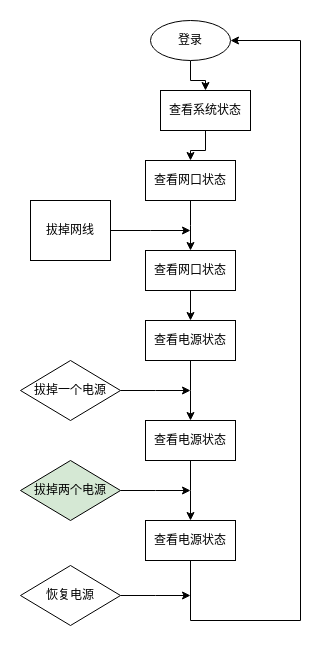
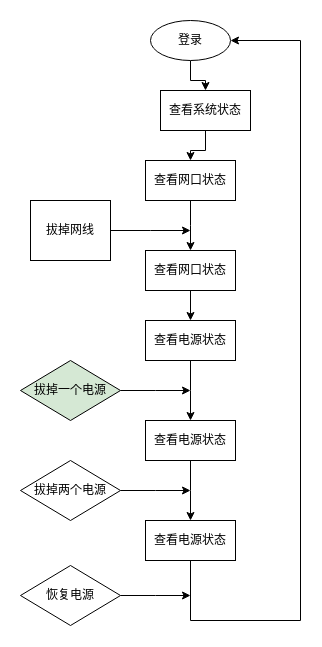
  <mxCell id="0" />
  <mxCell id="1" parent="0" />
  <mxCell id="2" style="edgeStyle=orthogonalEdgeStyle;rounded=0;orthogonalLoop=1;jettySize=auto;html=1;exitX=0.5;exitY=1;exitDx=0;exitDy=0;" edge="1" parent="1" source="3" target="5"><mxGeometry relative="1" as="geometry"><mxPoint x="190" y="90" as="targetPoint" /></mxGeometry></mxCell>
  <mxCell id="3" value="登录" style="ellipse;whiteSpace=wrap;html=1;" vertex="1" parent="1"><mxGeometry x="150" y="20" width="80" height="40" as="geometry" /></mxCell>
  <mxCell id="4" style="edgeStyle=orthogonalEdgeStyle;rounded=0;orthogonalLoop=1;jettySize=auto;html=1;exitX=0.5;exitY=1;exitDx=0;exitDy=0;" edge="1" parent="1" source="5" target="7"><mxGeometry relative="1" as="geometry"><mxPoint x="190" y="180" as="targetPoint" /></mxGeometry></mxCell>
  <mxCell id="5" value="查看系统状态" style="rounded=0;whiteSpace=wrap;html=1;" vertex="1" parent="1"><mxGeometry x="160" y="90" width="90" height="40" as="geometry" /></mxCell>
  <mxCell id="6" style="edgeStyle=orthogonalEdgeStyle;rounded=0;orthogonalLoop=1;jettySize=auto;html=1;exitX=0.5;exitY=1;exitDx=0;exitDy=0;" edge="1" parent="1" source="7"><mxGeometry relative="1" as="geometry"><mxPoint x="190" y="250" as="targetPoint" /></mxGeometry></mxCell>
  <mxCell id="7" value="查看网口状态" style="rounded=0;whiteSpace=wrap;html=1;" vertex="1" parent="1"><mxGeometry x="145" y="160" width="90" height="40" as="geometry" /></mxCell>
  <mxCell id="8" style="edgeStyle=orthogonalEdgeStyle;rounded=0;orthogonalLoop=1;jettySize=auto;html=1;exitX=1;exitY=0.5;exitDx=0;exitDy=0;" edge="1" parent="1" source="9"><mxGeometry relative="1" as="geometry"><mxPoint x="190" y="230" as="targetPoint" /></mxGeometry></mxCell>
  <mxCell id="9" value="拔掉网线" style="whiteSpace=wrap;html=1;rounded=0;" vertex="1" parent="1"><mxGeometry x="30" y="200" width="80" height="60" as="geometry" /></mxCell>
  <mxCell id="10" style="edgeStyle=orthogonalEdgeStyle;rounded=0;orthogonalLoop=1;jettySize=auto;html=1;exitX=0.5;exitY=1;exitDx=0;exitDy=0;" edge="1" parent="1" source="11"><mxGeometry relative="1" as="geometry"><mxPoint x="190" y="320" as="targetPoint" /></mxGeometry></mxCell>
  <mxCell id="11" value="查看网口状态" style="rounded=0;whiteSpace=wrap;html=1;" vertex="1" parent="1"><mxGeometry x="145" y="250" width="90" height="40" as="geometry" /></mxCell>
  <mxCell id="12" style="edgeStyle=orthogonalEdgeStyle;rounded=0;orthogonalLoop=1;jettySize=auto;html=1;exitX=0.5;exitY=1;exitDx=0;exitDy=0;" edge="1" parent="1" source="13"><mxGeometry relative="1" as="geometry"><mxPoint x="190" y="420" as="targetPoint" /></mxGeometry></mxCell>
  <mxCell id="13" value="查看电源状态" style="rounded=0;whiteSpace=wrap;html=1;" vertex="1" parent="1"><mxGeometry x="145" y="320" width="90" height="40" as="geometry" /></mxCell>
  <mxCell id="14" style="edgeStyle=orthogonalEdgeStyle;rounded=0;orthogonalLoop=1;jettySize=auto;html=1;exitX=1;exitY=0.5;exitDx=0;exitDy=0;" edge="1" parent="1" source="15"><mxGeometry relative="1" as="geometry"><mxPoint x="190" y="390" as="targetPoint" /></mxGeometry></mxCell>
- <mxCell id="15" value="拔掉一个电源" style="rhombus;whiteSpace=wrap;html=1;" vertex="1" parent="1"><mxGeometry x="20" y="360" width="100" height="60" as="geometry" /></mxCell>
+ <mxCell id="15" value="拔掉一个电源" style="rhombus;whiteSpace=wrap;html=1;fillColor=#d5e8d4;" vertex="1" parent="1"><mxGeometry x="20" y="360" width="100" height="60" as="geometry" /></mxCell>
  <mxCell id="16" style="edgeStyle=orthogonalEdgeStyle;rounded=0;orthogonalLoop=1;jettySize=auto;html=1;exitX=0.5;exitY=1;exitDx=0;exitDy=0;" edge="1" parent="1" source="17"><mxGeometry relative="1" as="geometry"><mxPoint x="190" y="520" as="targetPoint" /></mxGeometry></mxCell>
  <mxCell id="17" value="查看电源状态" style="rounded=0;whiteSpace=wrap;html=1;" vertex="1" parent="1"><mxGeometry x="145" y="420" width="90" height="40" as="geometry" /></mxCell>
  <mxCell id="18" style="edgeStyle=orthogonalEdgeStyle;rounded=0;orthogonalLoop=1;jettySize=auto;html=1;exitX=1;exitY=0.5;exitDx=0;exitDy=0;" edge="1" parent="1" source="19"><mxGeometry relative="1" as="geometry"><mxPoint x="190" y="490" as="targetPoint" /></mxGeometry></mxCell>
- <mxCell id="19" value="拔掉两个电源" style="rhombus;whiteSpace=wrap;html=1;fillColor=#d5e8d4;" vertex="1" parent="1"><mxGeometry x="20" y="460" width="100" height="60" as="geometry" /></mxCell>
+ <mxCell id="19" value="拔掉两个电源" style="rhombus;whiteSpace=wrap;html=1;" vertex="1" parent="1"><mxGeometry x="20" y="460" width="100" height="60" as="geometry" /></mxCell>
  <mxCell id="20" style="edgeStyle=orthogonalEdgeStyle;rounded=0;orthogonalLoop=1;jettySize=auto;html=1;exitX=0.5;exitY=1;exitDx=0;exitDy=0;entryX=1;entryY=0.5;entryDx=0;entryDy=0;" edge="1" parent="1" source="21" target="3"><mxGeometry relative="1" as="geometry"><Array as="points"><mxPoint x="190" y="620" /><mxPoint x="300" y="620" /><mxPoint x="300" y="40" /></Array></mxGeometry></mxCell>
  <mxCell id="21" value="查看电源状态" style="rounded=0;whiteSpace=wrap;html=1;" vertex="1" parent="1"><mxGeometry x="145" y="520" width="90" height="40" as="geometry" /></mxCell>
  <mxCell id="22" style="edgeStyle=orthogonalEdgeStyle;rounded=0;orthogonalLoop=1;jettySize=auto;html=1;exitX=1;exitY=0.5;exitDx=0;exitDy=0;" edge="1" parent="1" source="23"><mxGeometry relative="1" as="geometry"><mxPoint x="190" y="595" as="targetPoint" /></mxGeometry></mxCell>
  <mxCell id="23" value="恢复电源" style="rhombus;whiteSpace=wrap;html=1;" vertex="1" parent="1"><mxGeometry x="20" y="565" width="100" height="60" as="geometry" /></mxCell>
